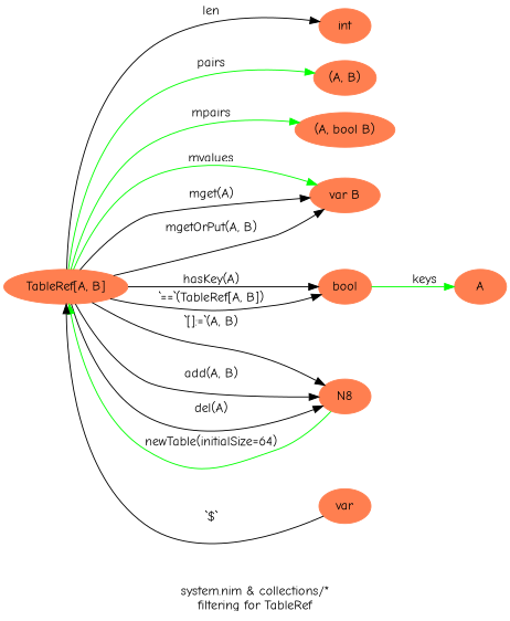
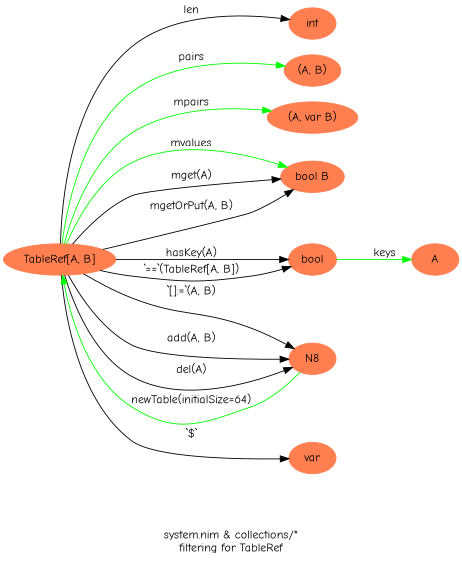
  digraph {
    fontname="Comic Neue"
    label="system.nim & collections/*\nfiltering for TableRef"
    rankdir=LR
    node [color=coral fontname="Comic Neue" style=filled]
    edge [fontname="Comic Neue"]
    n1 [label="TableRef[A, B]"]
    n2 [label=int]
    n3 [label="(A, B)"]
-   n4 [label="(A, bool B)"]
-   n5 [label="var B"]
+   n4 [label="(A, var B)"]
+   n5 [label="bool B"]
    n6 [label=bool]
    N8
    n8 [label=var]
    n9 [label=A]
    n1 -> n2 [label=len]
    n1 -> n3 [color=green label=pairs]
    n1 -> n4 [color=green label=mpairs]
    n1 -> n5 [color=green label=mvalues]
    n1 -> n5 [label="mget(A)"]
    n1 -> n5 [label="mgetOrPut(A, B)"]
    n1 -> n6 [label="hasKey(A)"]
    n1 -> n6 [label="`==`(TableRef[A, B])"]
    n1 -> N8 [label="`[]:=`(A, B)"]
    n1 -> N8 [label="add(A, B)"]
    n1 -> N8 [label="del(A)"]
-   n8 -> n1 [label="`$`"]
+   n1 -> n8 [label="`$`"]
    n6 -> n9 [color=green label=keys]
    N8 -> n1 [color=green label="newTable(initialSize=64)"]
  }
